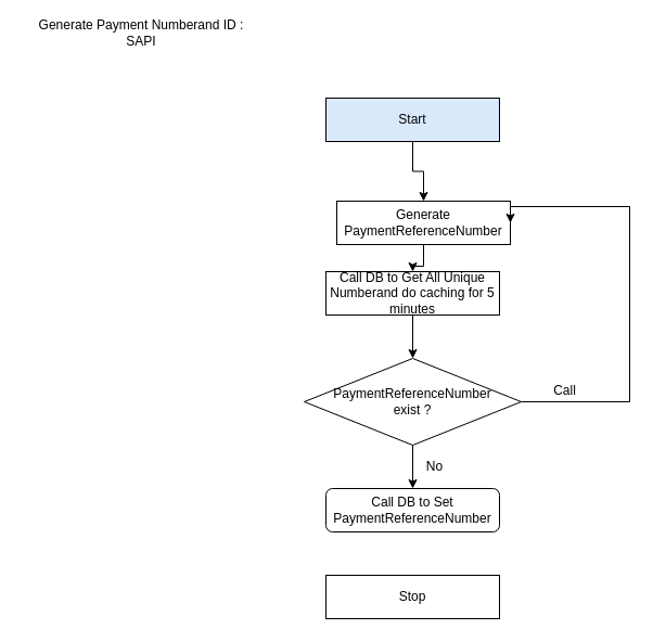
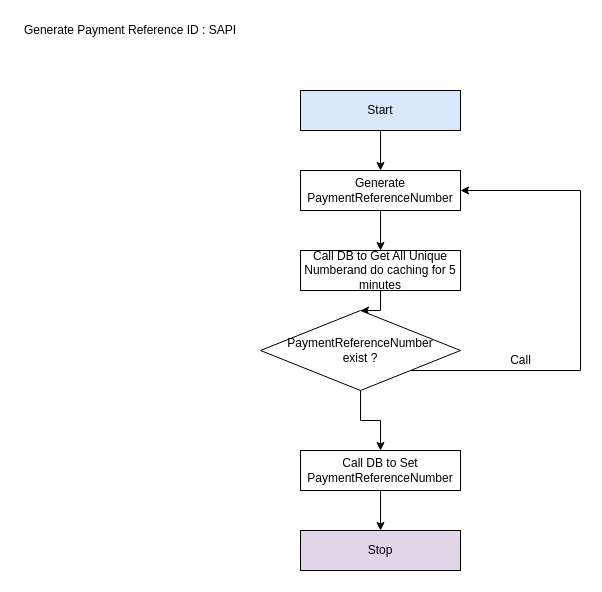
  <mxCell id="0" />
  <mxCell id="1" parent="0" />
  <mxCell id="2" value="" style="edgeStyle=orthogonalEdgeStyle;rounded=0;orthogonalLoop=1;jettySize=auto;html=1;entryX=0.5;entryY=0;entryDx=0;entryDy=0;" parent="1" source="3" target="6" edge="1"><mxGeometry relative="1" as="geometry"><mxPoint x="380" y="170" as="targetPoint" /></mxGeometry></mxCell>
  <mxCell id="3" value="Start" style="rounded=0;whiteSpace=wrap;html=1;fillColor=#dae8fc;" parent="1" vertex="1"><mxGeometry x="300" y="90" width="160" height="40" as="geometry" /></mxCell>
- <mxCell id="4" value="Generate Payment Numberand ID : SAPI" style="text;html=1;strokeColor=none;fillColor=none;align=center;verticalAlign=middle;whiteSpace=wrap;rounded=0;" parent="1" vertex="1"><mxGeometry x="20" y="20" width="220" height="20" as="geometry" /></mxCell>
+ <mxCell id="4" value="Generate Payment Reference ID : SAPI" style="text;html=1;strokeColor=none;fillColor=none;align=center;verticalAlign=middle;whiteSpace=wrap;rounded=0;" parent="1" vertex="1"><mxGeometry x="20" y="20" width="220" height="20" as="geometry" /></mxCell>
  <mxCell id="5" style="edgeStyle=orthogonalEdgeStyle;rounded=0;orthogonalLoop=1;jettySize=auto;html=1;entryX=0.5;entryY=0;entryDx=0;entryDy=0;" parent="1" source="6" target="8" edge="1"><mxGeometry relative="1" as="geometry" /></mxCell>
- <mxCell id="6" value="Generate PaymentReferenceNumber" style="rounded=0;whiteSpace=wrap;html=1;" parent="1" vertex="1"><mxGeometry x="310" y="185" width="160" height="40" as="geometry" /></mxCell>
+ <mxCell id="6" value="Generate PaymentReferenceNumber" style="rounded=0;whiteSpace=wrap;html=1;" parent="1" vertex="1"><mxGeometry x="300" y="170" width="160" height="40" as="geometry" /></mxCell>
  <mxCell id="7" style="edgeStyle=orthogonalEdgeStyle;rounded=0;orthogonalLoop=1;jettySize=auto;html=1;" parent="1" source="8" target="11" edge="1"><mxGeometry relative="1" as="geometry" /></mxCell>
  <mxCell id="8" value="Call DB to Get All Unique Numberand do caching for 5 minutes" style="rounded=0;whiteSpace=wrap;html=1;" parent="1" vertex="1"><mxGeometry x="300" y="250" width="160" height="40" as="geometry" /></mxCell>
  <mxCell id="9" style="edgeStyle=orthogonalEdgeStyle;rounded=0;orthogonalLoop=1;jettySize=auto;html=1;entryX=1;entryY=0.5;entryDx=0;entryDy=0;" parent="1" source="11" target="6" edge="1"><mxGeometry relative="1" as="geometry"><Array as="points"><mxPoint x="580" y="370" /><mxPoint x="580" y="190" /></Array></mxGeometry></mxCell>
  <mxCell id="10" style="edgeStyle=orthogonalEdgeStyle;rounded=0;orthogonalLoop=1;jettySize=auto;html=1;entryX=0.5;entryY=0;entryDx=0;entryDy=0;" parent="1" source="11" target="13" edge="1"><mxGeometry relative="1" as="geometry" /></mxCell>
- <mxCell id="11" value="&lt;div&gt;PaymentReferenceNumber &lt;br&gt;&lt;/div&gt;&lt;div&gt;exist ?&lt;/div&gt;" style="rhombus;whiteSpace=wrap;html=1;" parent="1" vertex="1"><mxGeometry x="280" y="330" width="200" height="80" as="geometry" /></mxCell>
- <mxCell id="13" value="Call DB to Set PaymentReferenceNumber" style="whiteSpace=wrap;html=1;rounded=1;" parent="1" vertex="1"><mxGeometry x="300" y="450" width="160" height="40" as="geometry" /></mxCell>
+ <mxCell id="11" value="&lt;div&gt;PaymentReferenceNumber &lt;br&gt;&lt;/div&gt;&lt;div&gt;exist ?&lt;/div&gt;" style="rhombus;whiteSpace=wrap;html=1;" parent="1" vertex="1"><mxGeometry x="260" y="310" width="200" height="80" as="geometry" /></mxCell>
+ <mxCell id="12" value="" style="edgeStyle=orthogonalEdgeStyle;rounded=0;orthogonalLoop=1;jettySize=auto;html=1;" parent="1" source="13" target="16" edge="1"><mxGeometry relative="1" as="geometry" /></mxCell>
+ <mxCell id="13" value="Call DB to Set PaymentReferenceNumber" style="rounded=0;whiteSpace=wrap;html=1;" parent="1" vertex="1"><mxGeometry x="300" y="450" width="160" height="40" as="geometry" /></mxCell>
  <mxCell id="14" value="Call" style="text;html=1;align=center;verticalAlign=middle;resizable=0;points=[];autosize=1;" parent="1" vertex="1"><mxGeometry x="500" y="350" width="40" height="20" as="geometry" /></mxCell>
- <mxCell id="15" value="No" style="text;html=1;align=center;verticalAlign=middle;resizable=0;points=[];autosize=1;" parent="1" vertex="1"><mxGeometry x="385" y="420" width="30" height="20" as="geometry" /></mxCell>
- <mxCell id="16" value="Stop" style="rounded=0;whiteSpace=wrap;html=1;" parent="1" vertex="1"><mxGeometry x="300" y="530" width="160" height="40" as="geometry" /></mxCell>
+ <mxCell id="16" value="Stop" style="rounded=0;whiteSpace=wrap;html=1;fillColor=#e1d5e7;" parent="1" vertex="1"><mxGeometry x="300" y="530" width="160" height="40" as="geometry" /></mxCell>
